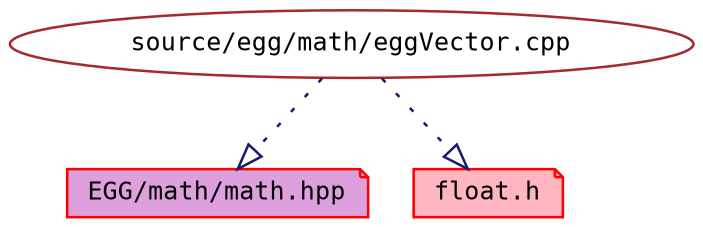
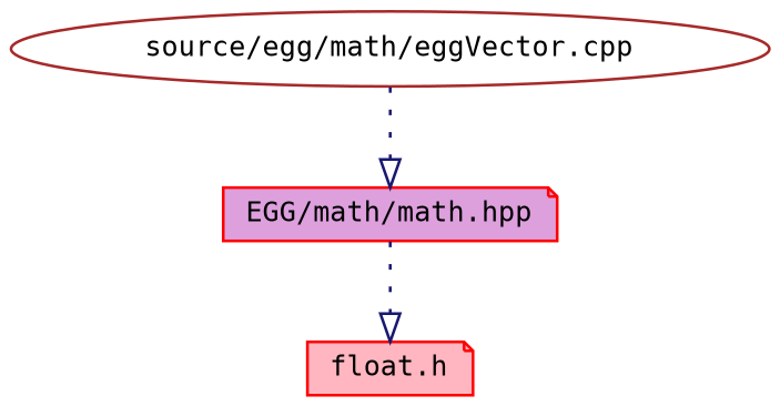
  digraph {
    fontname="DejaVu Sans Mono"
    node [color=red fontname="DejaVu Sans Mono" fontsize=10 shape=note style=filled]
    edge [arrowhead=onormal color=midnightblue fontname="DejaVu Sans Mono" fontsize=10 labelfontname=FreeMono labelfontsize=10 style=dotted]
    n1 [color=brown fillcolor=white fontcolor=black height=0.2 label="source/egg/math/eggVector.cpp" shape=ellipse width=0.4]
    n2 [fillcolor=plum height=0.2 label="EGG/math/math.hpp" width=0.4]
    n3 [fillcolor=lightpink height=0.2 label="float.h" width=0.4]
    n1 -> n2
-   n1 -> n3
+   n2 -> n3
  }
